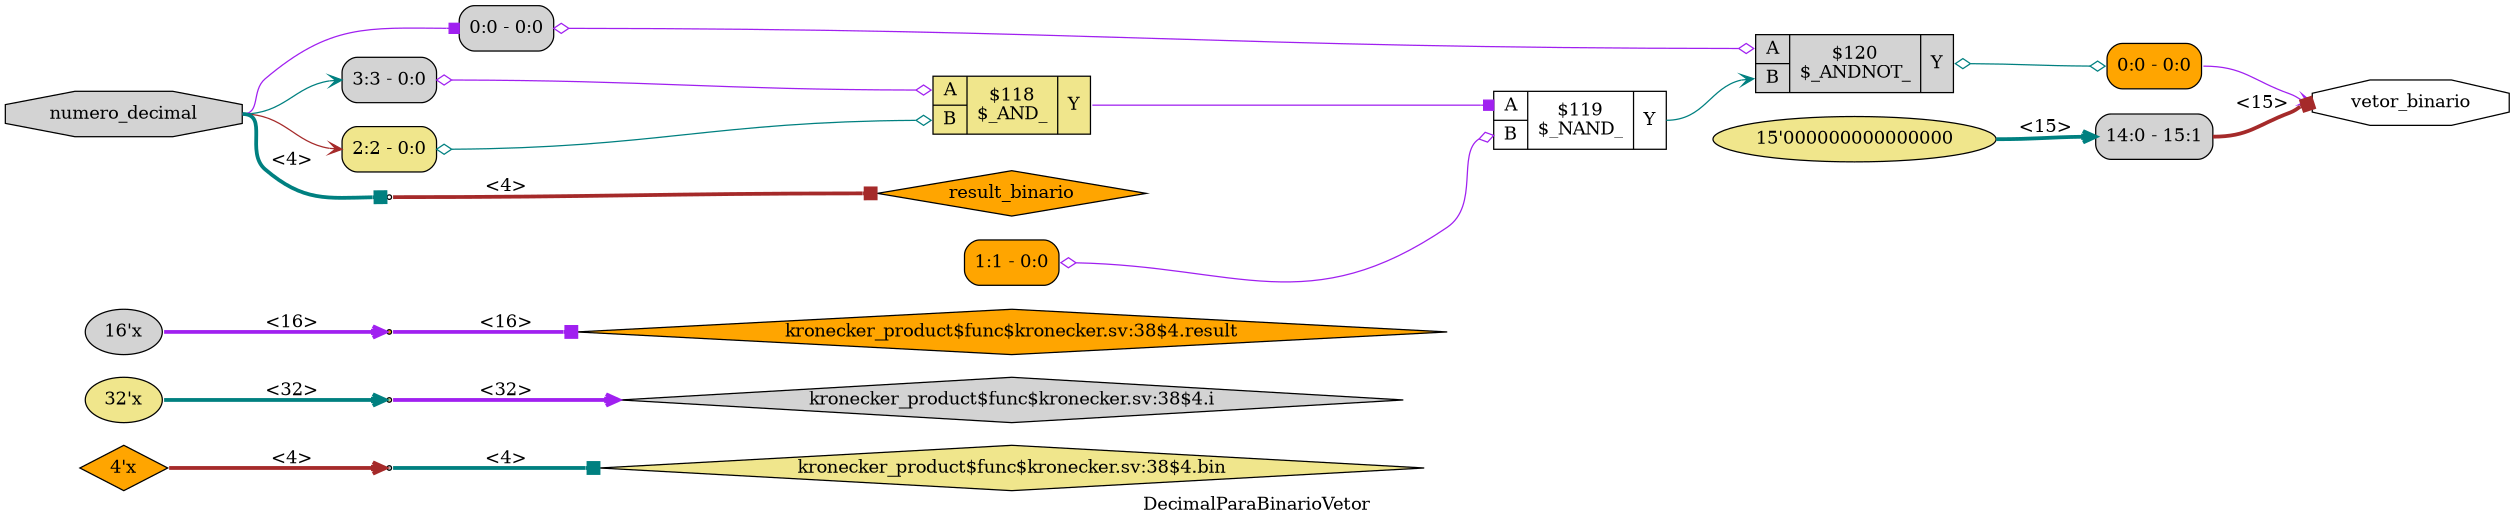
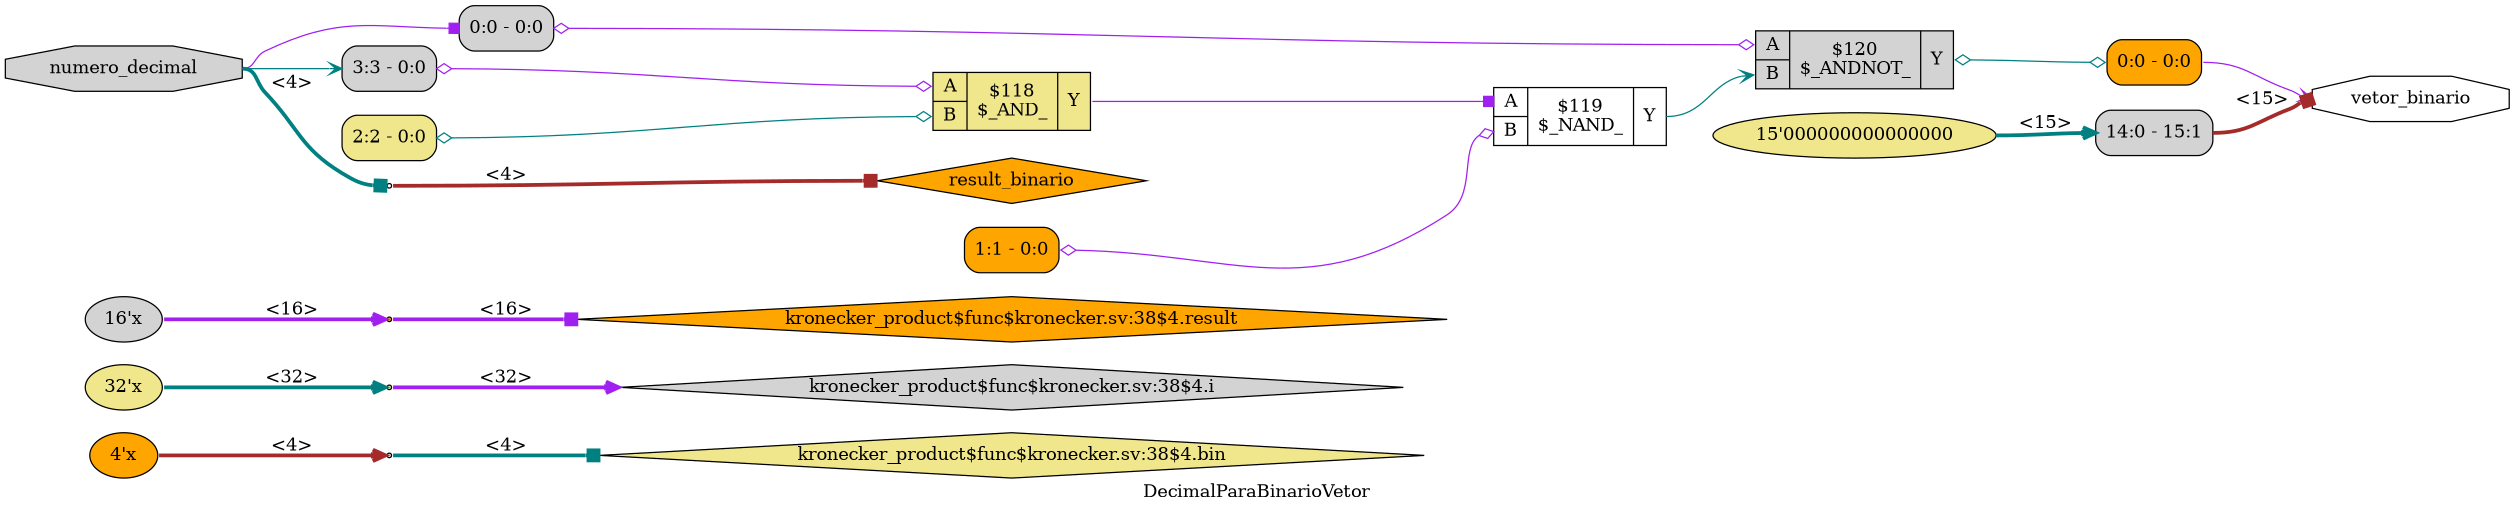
  digraph {
    label=DecimalParaBinarioVetor
    rankdir=LR
    remincross=true
    node [color=black fillcolor=lightgrey fontcolor=black shape=record style=filled]
    edge [arrowhead=vee color=purple fontcolor=black headport=w tailport=e]
    n1 [fillcolor=khaki label="kronecker_product$func$kronecker.sv:38$4.bin" shape=diamond]
    n2 [label="kronecker_product$func$kronecker.sv:38$4.i" shape=diamond]
    n3 [fillcolor=orange label="kronecker_product$func$kronecker.sv:38$4.result" shape=diamond]
    n4 [fillcolor=orange label=result_binario shape=diamond]
    n5 [label=numero_decimal shape=octagon]
    n6 [label="<s0> 3:3 - 0:0 " style="rounded,filled"]
    n7 [fillcolor=khaki label="<s0> 2:2 - 0:0 " style="rounded,filled"]
    n8 [label="<s0> 0:0 - 0:0 " style="rounded,filled"]
    x11 [fillcolor=white shape=point color="" fontcolor=""]
    n10 [fillcolor=khaki label="{{<p9> A|<p10> B}|$118\n$_AND_|{<p11> Y}}" color="" fontcolor=""]
    n11 [fillcolor=orange label="<s0> 1:1 - 0:0 " style="rounded,filled"]
    n12 [fillcolor=white label="{{<p9> A|<p10> B}|$119\n$_NAND_|{<p11> Y}}" color="" fontcolor=""]
    n13 [label="{{<p9> A|<p10> B}|$120\n$_ANDNOT_|{<p11> Y}}" color="" fontcolor=""]
    n14 [fillcolor=white label=vetor_binario shape=octagon]
    n15 [fillcolor=orange label="<s0> 0:0 - 0:0 " style="rounded,filled"]
-   n16 [fillcolor=orange label="4'x" shape=diamond color="" fontcolor=""]
+   n16 [fillcolor=orange label="4'x" color="" fontcolor="" shape=""]
    x6 [shape=point color="" fontcolor=""]
    n18 [fillcolor=khaki label="32'x" color="" fontcolor="" shape=""]
    x8 [fillcolor=khaki shape=point color="" fontcolor=""]
    n20 [label="16'x" color="" fontcolor="" shape=""]
    x10 [fillcolor=orange shape=point color="" fontcolor=""]
    n22 [fillcolor=khaki label="15'000000000000000" color="" fontcolor="" shape=""]
    n23 [label="<s0> 14:0 - 15:1 " style="rounded,filled"]
    n5 -> n6 [color=teal headport="s0:w"]
-   n5 -> n7 [color=brown headport="s0:w"]
    n5 -> n8 [arrowhead=box headport="s0:w"]
    n5 -> x11 [arrowhead=box color=teal label="<4>" style="setlinewidth(3)"]
    n6 -> n10 [arrowhead=odiamond arrowtail=odiamond dir=both headport="p9:w"]
    n7 -> n10 [arrowhead=odiamond arrowtail=odiamond color=teal dir=both headport="p10:w"]
    n8 -> n13 [arrowhead=odiamond arrowtail=odiamond dir=both headport="p9:w"]
    x11 -> n4 [arrowhead=box color=brown label="<4>" style="setlinewidth(3)"]
    n10 -> n12 [arrowhead=box headport="p9:w" tailport="p11:e"]
    n11 -> n12 [arrowhead=odiamond arrowtail=odiamond dir=both headport="p10:w"]
    n12 -> n13 [color=teal headport="p10:w" tailport="p11:e"]
    n13 -> n15 [arrowhead=odiamond arrowtail=odiamond color=teal dir=both tailport="p11:e"]
    n15 -> n14 [tailport="s0:e"]
    n16 -> x6 [color=brown label="<4>" style="setlinewidth(3)"]
    x6 -> n1 [arrowhead=box color=teal label="<4>" style="setlinewidth(3)"]
    n18 -> x8 [color=teal label="<32>" style="setlinewidth(3)"]
    x8 -> n2 [label="<32>" style="setlinewidth(3)"]
    n20 -> x10 [label="<16>" style="setlinewidth(3)"]
    x10 -> n3 [arrowhead=box label="<16>" style="setlinewidth(3)"]
    n22 -> n23 [color=teal label="<15>" style="setlinewidth(3)"]
    n23 -> n14 [arrowhead=box color=brown label="<15>" style="setlinewidth(3)" tailport="s0:e"]
  }
